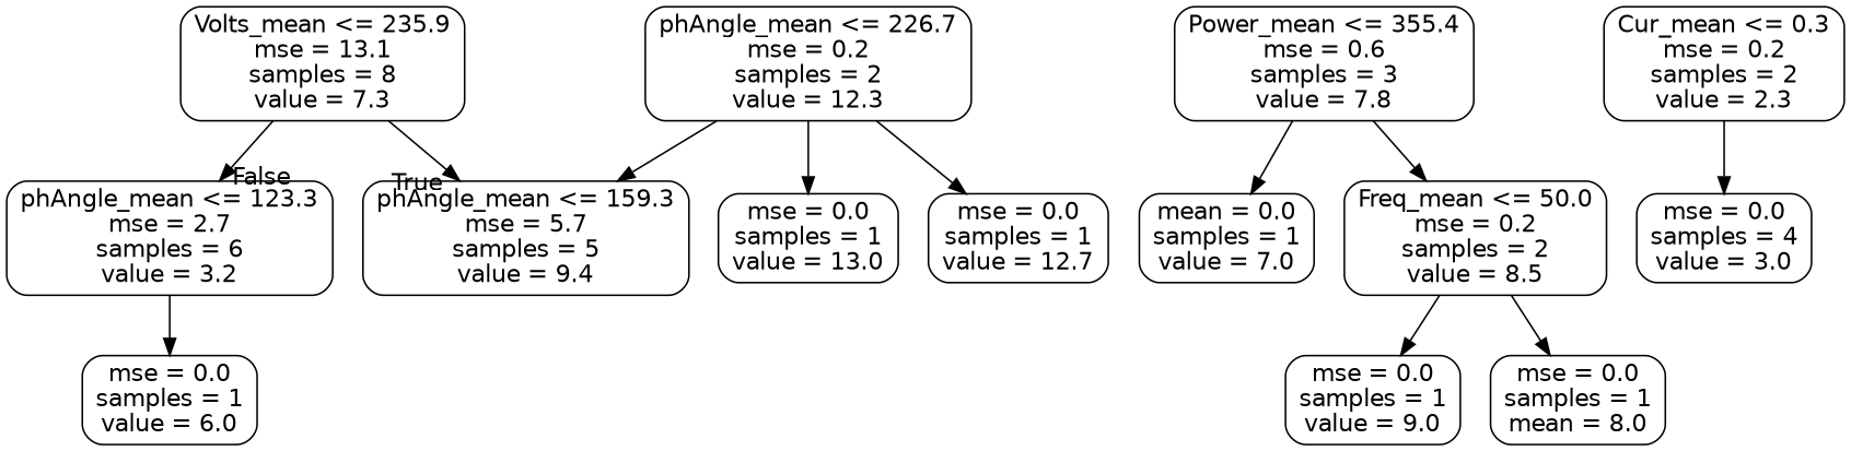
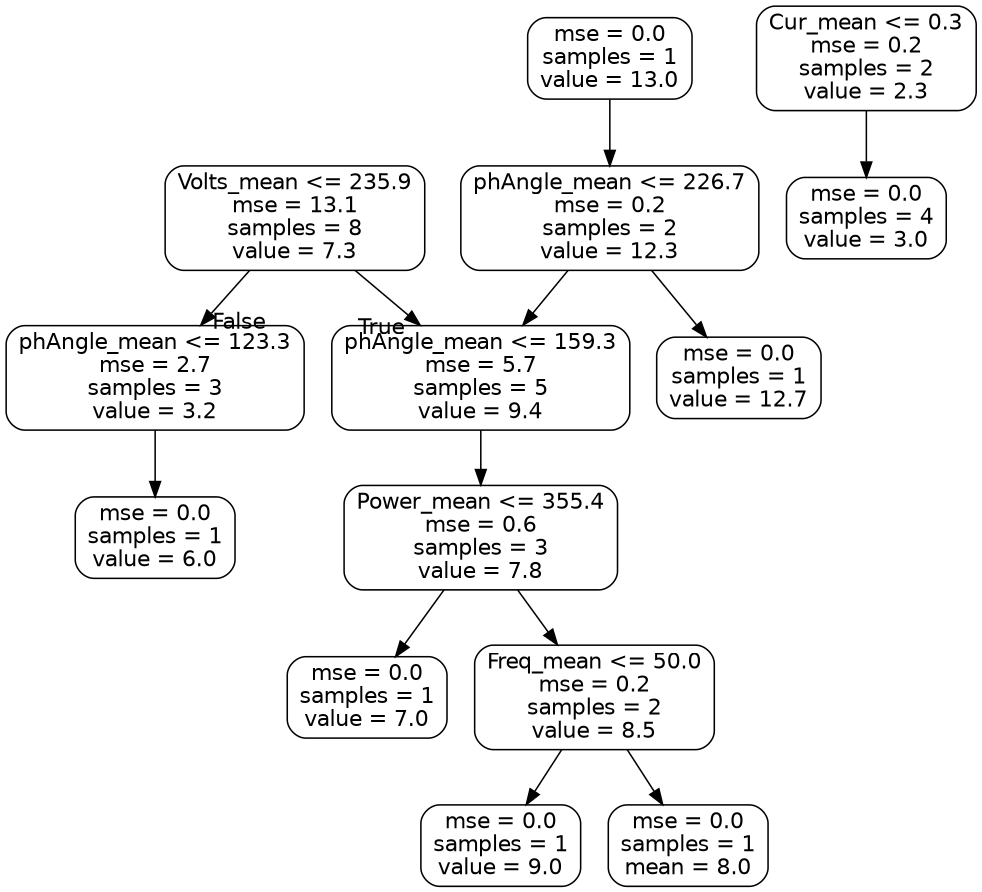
  digraph {
    node [color=black fontname=helvetica shape=box style=rounded]
    edge [fontname=helvetica]
    n1 [label="Volts_mean <= 235.9\nmse = 13.1\nsamples = 8\nvalue = 7.3"]
    n2 [label="phAngle_mean <= 159.3\nmse = 5.7\nsamples = 5\nvalue = 9.4"]
-   n3 [label="phAngle_mean <= 123.3\nmse = 2.7\nsamples = 6\nvalue = 3.2"]
+   n3 [label="phAngle_mean <= 123.3\nmse = 2.7\nsamples = 3\nvalue = 3.2"]
    n4 [label="Power_mean <= 355.4\nmse = 0.6\nsamples = 3\nvalue = 7.8"]
    n5 [label="mse = 0.0\nsamples = 1\nvalue = 6.0"]
-   n6 [label="mean = 0.0\nsamples = 1\nvalue = 7.0"]
+   n6 [label="mse = 0.0\nsamples = 1\nvalue = 7.0"]
    n7 [label="Freq_mean <= 50.0\nmse = 0.2\nsamples = 2\nvalue = 8.5"]
    n8 [label="phAngle_mean <= 226.7\nmse = 0.2\nsamples = 2\nvalue = 12.3"]
    n9 [label="mse = 0.0\nsamples = 1\nvalue = 13.0"]
    n10 [label="mse = 0.0\nsamples = 1\nvalue = 12.7"]
    n11 [label="mse = 0.0\nsamples = 1\nvalue = 9.0"]
    n12 [label="mse = 0.0\nsamples = 1\nmean = 8.0"]
    n13 [label="Cur_mean <= 0.3\nmse = 0.2\nsamples = 2\nvalue = 2.3"]
    n14 [label="mse = 0.0\nsamples = 4\nvalue = 3.0"]
    n1 -> n2 [headlabel=True labelangle=45 labeldistance=2.5]
    n1 -> n3 [headlabel=False labelangle=-45 labeldistance=2.5]
+   n2 -> n4
    n3 -> n5
    n4 -> n6
    n4 -> n7
    n7 -> n11
    n7 -> n12
    n8 -> n2
-   n8 -> n9
+   n9 -> n8
    n8 -> n10
    n13 -> n14
  }
